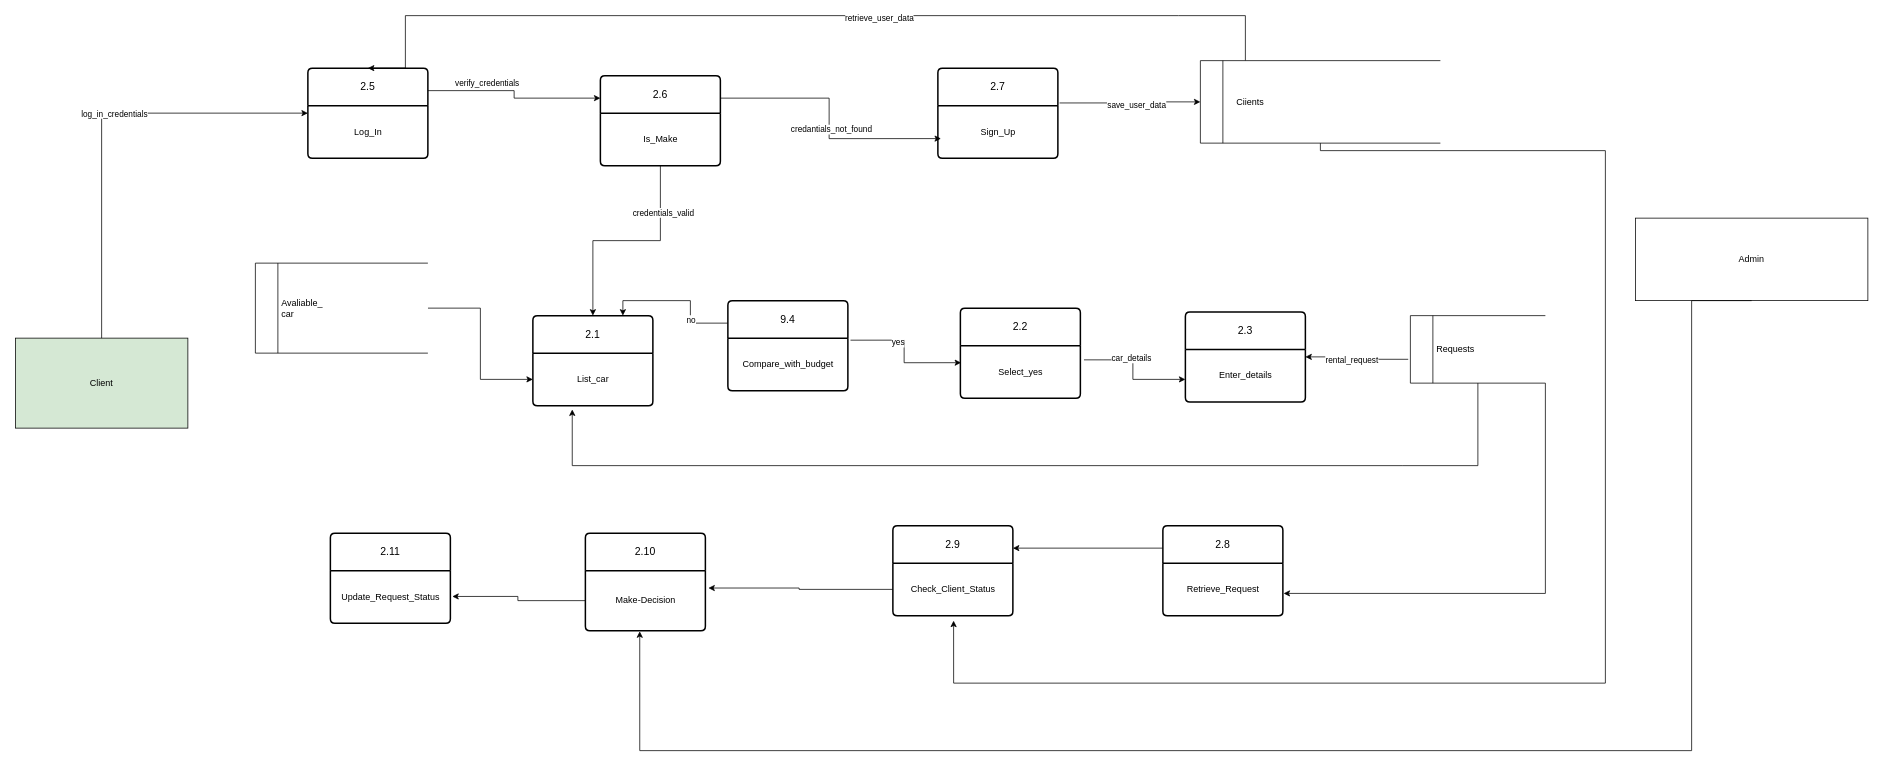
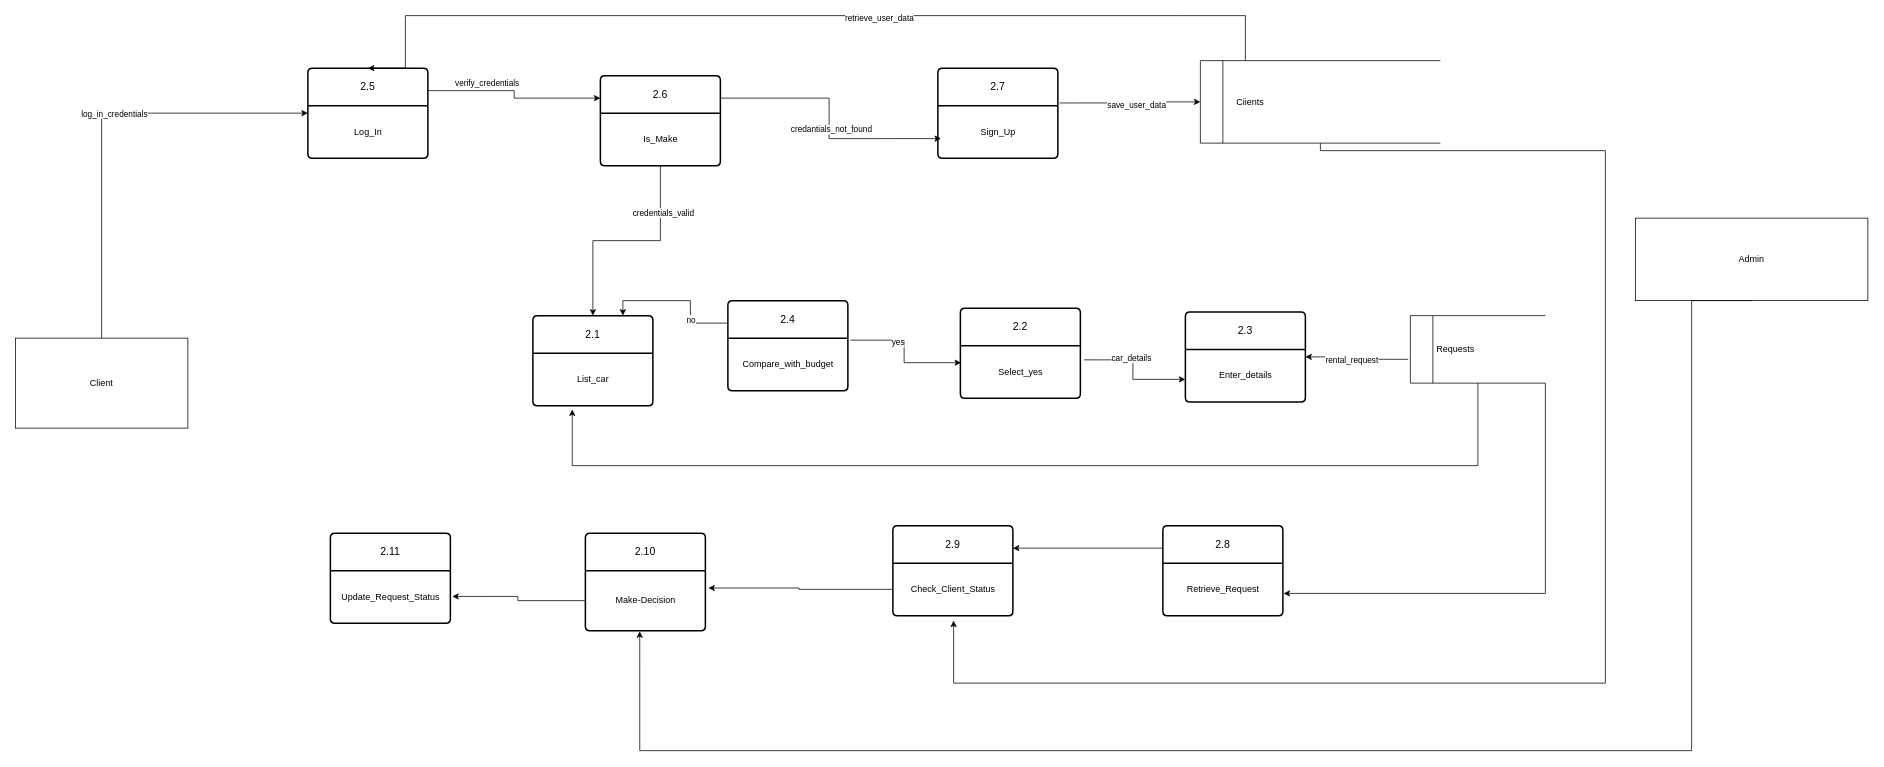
  <mxCell id="0" />
  <mxCell id="1" parent="0" />
- <mxCell id="2" value="Client" style="rounded=0;whiteSpace=wrap;html=1;fillColor=#d5e8d4;" parent="1" vertex="1"><mxGeometry x="20" y="450" width="230" height="120" as="geometry" /></mxCell>
+ <mxCell id="2" value="Client" style="rounded=0;whiteSpace=wrap;html=1;" parent="1" vertex="1"><mxGeometry x="20" y="450" width="230" height="120" as="geometry" /></mxCell>
  <mxCell id="3" value="2.1" style="swimlane;childLayout=stackLayout;horizontal=1;startSize=50;horizontalStack=0;rounded=1;fontSize=14;fontStyle=0;strokeWidth=2;resizeParent=0;resizeLast=1;shadow=0;dashed=0;align=center;arcSize=4;whiteSpace=wrap;html=1;" parent="1" vertex="1"><mxGeometry x="710" y="420" width="160" height="120" as="geometry" /></mxCell>
  <mxCell id="4" value="List_car" style="text;html=1;align=center;verticalAlign=middle;resizable=0;points=[];autosize=1;strokeColor=none;fillColor=none;" parent="3" vertex="1"><mxGeometry y="50" width="160" height="70" as="geometry" /></mxCell>
- <mxCell id="5" style="edgeStyle=orthogonalEdgeStyle;rounded=0;orthogonalLoop=1;jettySize=auto;html=1;exitX=1;exitY=0.5;exitDx=0;exitDy=0;" edge="1" parent="1" source="6" target="4"><mxGeometry relative="1" as="geometry" /></mxCell>
- <mxCell id="6" value="&amp;nbsp; &amp;nbsp; &amp;nbsp; &amp;nbsp; &amp;nbsp;Avaliable_&lt;div&gt;&amp;nbsp; &amp;nbsp; &amp;nbsp; &amp;nbsp; &amp;nbsp;car&lt;/div&gt;" style="html=1;dashed=0;whiteSpace=wrap;shape=mxgraph.dfd.dataStoreID;align=left;spacingLeft=3;points=[[0,0],[0.5,0],[1,0],[0,0.5],[1,0.5],[0,1],[0.5,1],[1,1]];" parent="1" vertex="1"><mxGeometry x="340" width="230" height="120" as="geometry" y="350" /></mxCell>
  <mxCell id="7" value="2.2" style="swimlane;childLayout=stackLayout;horizontal=1;startSize=50;horizontalStack=0;rounded=1;fontSize=14;fontStyle=0;strokeWidth=2;resizeParent=0;resizeLast=1;shadow=0;dashed=0;align=center;arcSize=4;whiteSpace=wrap;html=1;" parent="1" vertex="1"><mxGeometry x="1280" y="410" width="160" height="120" as="geometry" /></mxCell>
  <mxCell id="8" value="Select_yes" style="text;html=1;align=center;verticalAlign=middle;resizable=0;points=[];autosize=1;strokeColor=none;fillColor=none;" parent="7" vertex="1"><mxGeometry y="50" width="160" height="70" as="geometry" /></mxCell>
  <mxCell id="9" value="2.3" style="swimlane;childLayout=stackLayout;horizontal=1;startSize=50;horizontalStack=0;rounded=1;fontSize=14;fontStyle=0;strokeWidth=2;resizeParent=0;resizeLast=1;shadow=0;dashed=0;align=center;arcSize=4;whiteSpace=wrap;html=1;" parent="1" vertex="1"><mxGeometry x="1580" y="415" width="160" height="120" as="geometry" /></mxCell>
  <mxCell id="10" value="Enter_details" style="text;html=1;align=center;verticalAlign=middle;resizable=0;points=[];autosize=1;strokeColor=none;fillColor=none;" parent="9" vertex="1"><mxGeometry y="50" width="160" height="70" as="geometry" /></mxCell>
  <mxCell id="11" style="edgeStyle=orthogonalEdgeStyle;rounded=0;orthogonalLoop=1;jettySize=auto;html=1;exitX=0;exitY=0.25;exitDx=0;exitDy=0;entryX=0.75;entryY=0;entryDx=0;entryDy=0;" parent="1" source="13" target="3" edge="1"><mxGeometry relative="1" as="geometry"><mxPoint x="2390" y="640" as="targetPoint" /></mxGeometry></mxCell>
  <mxCell id="12" value="no" style="edgeLabel;html=1;align=center;verticalAlign=middle;resizable=0;points=[];" parent="11" vertex="1" connectable="0"><mxGeometry x="-0.417" relative="1" as="geometry"><mxPoint as="offset" /></mxGeometry></mxCell>
- <mxCell id="13" value="9.4" style="swimlane;childLayout=stackLayout;horizontal=1;startSize=50;horizontalStack=0;rounded=1;fontSize=14;fontStyle=0;strokeWidth=2;resizeParent=0;resizeLast=1;shadow=0;dashed=0;align=center;arcSize=4;whiteSpace=wrap;html=1;" parent="1" vertex="1"><mxGeometry x="970" y="400" width="160" height="120" as="geometry" /></mxCell>
+ <mxCell id="13" value="2.4" style="swimlane;childLayout=stackLayout;horizontal=1;startSize=50;horizontalStack=0;rounded=1;fontSize=14;fontStyle=0;strokeWidth=2;resizeParent=0;resizeLast=1;shadow=0;dashed=0;align=center;arcSize=4;whiteSpace=wrap;html=1;" parent="1" vertex="1"><mxGeometry x="970" y="400" width="160" height="120" as="geometry" /></mxCell>
  <mxCell id="14" value="Compare_with_budget" style="text;html=1;align=center;verticalAlign=middle;resizable=0;points=[];autosize=1;strokeColor=none;fillColor=none;" parent="13" vertex="1"><mxGeometry y="50" width="160" height="70" as="geometry" /></mxCell>
  <mxCell id="15" style="edgeStyle=orthogonalEdgeStyle;rounded=0;orthogonalLoop=1;jettySize=auto;html=1;exitX=-0.016;exitY=0.647;exitDx=0;exitDy=0;exitPerimeter=0;" parent="1" source="17" target="9" edge="1"><mxGeometry relative="1" as="geometry" /></mxCell>
  <mxCell id="16" value="rental_request" style="edgeLabel;html=1;align=center;verticalAlign=middle;resizable=0;points=[];" parent="15" vertex="1" connectable="0"><mxGeometry x="0.207" y="2" relative="1" as="geometry"><mxPoint x="6" y="2" as="offset" /></mxGeometry></mxCell>
  <mxCell id="17" value="&amp;nbsp; &amp;nbsp; &amp;nbsp; &amp;nbsp; &amp;nbsp;Requests" style="html=1;dashed=0;whiteSpace=wrap;shape=mxgraph.dfd.dataStoreID;align=left;spacingLeft=3;points=[[0,0],[0.5,0],[1,0],[0,0.5],[1,0.5],[0,1],[0.5,1],[1,1]];" parent="1" vertex="1"><mxGeometry x="1880" y="420" width="180" height="90" as="geometry" /></mxCell>
  <mxCell id="18" style="edgeStyle=orthogonalEdgeStyle;rounded=0;orthogonalLoop=1;jettySize=auto;html=1;exitX=1.022;exitY=0.039;exitDx=0;exitDy=0;entryX=0.006;entryY=0.325;entryDx=0;entryDy=0;entryPerimeter=0;exitPerimeter=0;" parent="1" source="14" target="8" edge="1"><mxGeometry relative="1" as="geometry" /></mxCell>
  <mxCell id="19" value="yes" style="edgeLabel;html=1;align=center;verticalAlign=middle;resizable=0;points=[];" parent="18" vertex="1" connectable="0"><mxGeometry x="-0.289" y="-3" relative="1" as="geometry"><mxPoint as="offset" /></mxGeometry></mxCell>
  <mxCell id="20" style="edgeStyle=orthogonalEdgeStyle;rounded=0;orthogonalLoop=1;jettySize=auto;html=1;exitX=1.03;exitY=0.271;exitDx=0;exitDy=0;entryX=0;entryY=0.75;entryDx=0;entryDy=0;exitPerimeter=0;" parent="1" source="8" target="9" edge="1"><mxGeometry relative="1" as="geometry" /></mxCell>
  <mxCell id="21" value="car_details" style="edgeLabel;html=1;align=center;verticalAlign=middle;resizable=0;points=[];" parent="20" vertex="1" connectable="0"><mxGeometry x="-0.208" y="2" relative="1" as="geometry"><mxPoint x="-1" as="offset" /></mxGeometry></mxCell>
  <mxCell id="22" value="2.5" style="swimlane;childLayout=stackLayout;horizontal=1;startSize=50;horizontalStack=0;rounded=1;fontSize=14;fontStyle=0;strokeWidth=2;resizeParent=0;resizeLast=1;shadow=0;dashed=0;align=center;arcSize=4;whiteSpace=wrap;html=1;" parent="1" vertex="1"><mxGeometry x="410" y="90" width="160" height="120" as="geometry" /></mxCell>
  <mxCell id="23" value="Log_In" style="text;html=1;align=center;verticalAlign=middle;resizable=0;points=[];autosize=1;strokeColor=none;fillColor=none;" parent="22" vertex="1"><mxGeometry y="50" width="160" height="70" as="geometry" /></mxCell>
  <mxCell id="24" style="edgeStyle=orthogonalEdgeStyle;rounded=0;orthogonalLoop=1;jettySize=auto;html=1;exitX=0.5;exitY=1;exitDx=0;exitDy=0;entryX=0.5;entryY=0;entryDx=0;entryDy=0;" parent="1" source="26" edge="1" target="3"><mxGeometry relative="1" as="geometry"><mxPoint x="2150" y="540" as="targetPoint" /></mxGeometry></mxCell>
  <mxCell id="25" value="credentials_valid" style="edgeLabel;html=1;align=center;verticalAlign=middle;resizable=0;points=[];" parent="24" vertex="1" connectable="0"><mxGeometry x="-0.577" y="3" relative="1" as="geometry"><mxPoint y="1" as="offset" /></mxGeometry></mxCell>
  <mxCell id="26" value="2.6" style="swimlane;childLayout=stackLayout;horizontal=1;startSize=50;horizontalStack=0;rounded=1;fontSize=14;fontStyle=0;strokeWidth=2;resizeParent=0;resizeLast=1;shadow=0;dashed=0;align=center;arcSize=4;whiteSpace=wrap;html=1;" parent="1" vertex="1"><mxGeometry x="800" y="100" width="160" height="120" as="geometry" /></mxCell>
  <mxCell id="27" value="Is_Make" style="text;html=1;align=center;verticalAlign=middle;resizable=0;points=[];autosize=1;strokeColor=none;fillColor=none;" parent="26" vertex="1"><mxGeometry y="50" width="160" height="70" as="geometry" /></mxCell>
  <mxCell id="28" style="edgeStyle=orthogonalEdgeStyle;rounded=0;orthogonalLoop=1;jettySize=auto;html=1;exitX=1.014;exitY=0.387;exitDx=0;exitDy=0;entryX=0;entryY=0.5;entryDx=0;entryDy=0;exitPerimeter=0;" parent="1" source="30" target="34" edge="1"><mxGeometry relative="1" as="geometry" /></mxCell>
  <mxCell id="29" value="save_user_data" style="edgeLabel;html=1;align=center;verticalAlign=middle;resizable=0;points=[];" parent="28" vertex="1" connectable="0"><mxGeometry x="0.103" y="-2" relative="1" as="geometry"><mxPoint y="1" as="offset" /></mxGeometry></mxCell>
  <mxCell id="30" value="2.7" style="swimlane;childLayout=stackLayout;horizontal=1;startSize=50;horizontalStack=0;rounded=1;fontSize=14;fontStyle=0;strokeWidth=2;resizeParent=0;resizeLast=1;shadow=0;dashed=0;align=center;arcSize=4;whiteSpace=wrap;html=1;" parent="1" vertex="1"><mxGeometry x="1250" y="90" width="160" height="120" as="geometry" /></mxCell>
  <mxCell id="31" value="Sign_Up" style="text;html=1;align=center;verticalAlign=middle;resizable=0;points=[];autosize=1;strokeColor=none;fillColor=none;" parent="30" vertex="1"><mxGeometry y="50" width="160" height="70" as="geometry" /></mxCell>
  <mxCell id="32" style="edgeStyle=orthogonalEdgeStyle;rounded=0;orthogonalLoop=1;jettySize=auto;html=1;entryX=0.5;entryY=0;entryDx=0;entryDy=0;" parent="1" target="22" edge="1"><mxGeometry relative="1" as="geometry"><mxPoint x="1660" y="80" as="sourcePoint" /><Array as="points"><mxPoint x="1571" y="20" /><mxPoint x="540" y="20" /><mxPoint x="540" y="150" /></Array></mxGeometry></mxCell>
  <mxCell id="33" value="retrieve_user_data" style="edgeLabel;html=1;align=center;verticalAlign=middle;resizable=0;points=[];" parent="32" vertex="1" connectable="0"><mxGeometry x="-0.156" y="3" relative="1" as="geometry"><mxPoint as="offset" /></mxGeometry></mxCell>
  <mxCell id="34" value="&amp;nbsp; &amp;nbsp; &amp;nbsp; &amp;nbsp; &amp;nbsp; &amp;nbsp; &amp;nbsp;Ciients" style="html=1;dashed=0;whiteSpace=wrap;shape=mxgraph.dfd.dataStoreID;align=left;spacingLeft=3;points=[[0,0],[0.5,0],[1,0],[0,0.5],[1,0.5],[0,1],[0.5,1],[1,1]];" parent="1" vertex="1"><mxGeometry x="1600" y="80" width="320" height="110" as="geometry" /></mxCell>
  <mxCell id="35" style="edgeStyle=orthogonalEdgeStyle;rounded=0;orthogonalLoop=1;jettySize=auto;html=1;exitX=0.5;exitY=0;exitDx=0;exitDy=0;entryX=0;entryY=0.5;entryDx=0;entryDy=0;" parent="1" source="2" target="22" edge="1"><mxGeometry relative="1" as="geometry" /></mxCell>
  <mxCell id="36" value="log_in_credentials" style="edgeLabel;html=1;align=center;verticalAlign=middle;resizable=0;points=[];" parent="35" vertex="1" connectable="0"><mxGeometry x="0.1" relative="1" as="geometry"><mxPoint as="offset" /></mxGeometry></mxCell>
  <mxCell id="37" style="edgeStyle=orthogonalEdgeStyle;rounded=0;orthogonalLoop=1;jettySize=auto;html=1;exitX=1;exitY=0.25;exitDx=0;exitDy=0;entryX=0;entryY=0.25;entryDx=0;entryDy=0;" parent="1" source="22" target="26" edge="1"><mxGeometry relative="1" as="geometry" /></mxCell>
  <mxCell id="38" value="verify_credentials" style="edgeLabel;html=1;align=center;verticalAlign=middle;resizable=0;points=[];" parent="37" vertex="1" connectable="0"><mxGeometry x="-0.347" y="11" relative="1" as="geometry"><mxPoint as="offset" /></mxGeometry></mxCell>
  <mxCell id="39" style="edgeStyle=orthogonalEdgeStyle;rounded=0;orthogonalLoop=1;jettySize=auto;html=1;exitX=1;exitY=0.25;exitDx=0;exitDy=0;entryX=0.026;entryY=0.628;entryDx=0;entryDy=0;entryPerimeter=0;" parent="1" source="26" target="31" edge="1"><mxGeometry relative="1" as="geometry" /></mxCell>
  <mxCell id="40" value="credantials_not_found" style="edgeLabel;html=1;align=center;verticalAlign=middle;resizable=0;points=[];" parent="39" vertex="1" connectable="0"><mxGeometry x="0.069" y="2" relative="1" as="geometry"><mxPoint as="offset" /></mxGeometry></mxCell>
  <mxCell id="41" value="Admin" style="rounded=0;whiteSpace=wrap;html=1;" parent="1" vertex="1"><mxGeometry x="2180" y="290" width="310" height="110" as="geometry" /></mxCell>
  <mxCell id="42" value="2.9" style="swimlane;childLayout=stackLayout;horizontal=1;startSize=50;horizontalStack=0;rounded=1;fontSize=14;fontStyle=0;strokeWidth=2;resizeParent=0;resizeLast=1;shadow=0;dashed=0;align=center;arcSize=4;whiteSpace=wrap;html=1;" parent="1" vertex="1"><mxGeometry x="1190" y="700" width="160" height="120" as="geometry" /></mxCell>
  <mxCell id="43" value="Check_Client_Status" style="text;html=1;align=center;verticalAlign=middle;resizable=0;points=[];autosize=1;strokeColor=none;fillColor=none;" parent="42" vertex="1"><mxGeometry y="50" width="160" height="70" as="geometry" /></mxCell>
  <mxCell id="44" value="2.10" style="swimlane;childLayout=stackLayout;horizontal=1;startSize=50;horizontalStack=0;rounded=1;fontSize=14;fontStyle=0;strokeWidth=2;resizeParent=0;resizeLast=1;shadow=0;dashed=0;align=center;arcSize=4;whiteSpace=wrap;html=1;" parent="1" vertex="1"><mxGeometry x="780" y="710" width="160" height="130" as="geometry" /></mxCell>
  <mxCell id="45" value="Make-Decision" style="text;html=1;align=center;verticalAlign=middle;resizable=0;points=[];autosize=1;strokeColor=none;fillColor=none;" parent="44" vertex="1"><mxGeometry y="50" width="160" height="80" as="geometry" /></mxCell>
  <mxCell id="46" value="2.11" style="swimlane;childLayout=stackLayout;horizontal=1;startSize=50;horizontalStack=0;rounded=1;fontSize=14;fontStyle=0;strokeWidth=2;resizeParent=0;resizeLast=1;shadow=0;dashed=0;align=center;arcSize=4;whiteSpace=wrap;html=1;" parent="1" vertex="1"><mxGeometry x="440" y="710" width="160" height="120" as="geometry" /></mxCell>
  <mxCell id="47" value="Update_Request_Status" style="text;html=1;align=center;verticalAlign=middle;resizable=0;points=[];autosize=1;strokeColor=none;fillColor=none;" parent="46" vertex="1"><mxGeometry y="50" width="160" height="70" as="geometry" /></mxCell>
  <mxCell id="48" style="edgeStyle=orthogonalEdgeStyle;rounded=0;orthogonalLoop=1;jettySize=auto;html=1;exitX=0;exitY=0.25;exitDx=0;exitDy=0;entryX=1;entryY=0.25;entryDx=0;entryDy=0;" edge="1" parent="1" source="49" target="42"><mxGeometry relative="1" as="geometry" /></mxCell>
  <mxCell id="49" value="2.8" style="swimlane;childLayout=stackLayout;horizontal=1;startSize=50;horizontalStack=0;rounded=1;fontSize=14;fontStyle=0;strokeWidth=2;resizeParent=0;resizeLast=1;shadow=0;dashed=0;align=center;arcSize=4;whiteSpace=wrap;html=1;" parent="1" vertex="1"><mxGeometry x="1550" y="700" width="160" height="120" as="geometry" /></mxCell>
  <mxCell id="50" value="Retrieve_Request" style="text;html=1;align=center;verticalAlign=middle;resizable=0;points=[];autosize=1;strokeColor=none;fillColor=none;" parent="49" vertex="1"><mxGeometry y="50" width="160" height="70" as="geometry" /></mxCell>
  <mxCell id="51" style="edgeStyle=orthogonalEdgeStyle;rounded=0;orthogonalLoop=1;jettySize=auto;html=1;exitX=0.5;exitY=1;exitDx=0;exitDy=0;entryX=0.328;entryY=1.074;entryDx=0;entryDy=0;entryPerimeter=0;" edge="1" parent="1" source="17" target="4"><mxGeometry relative="1" as="geometry"><Array as="points"><mxPoint x="1870" y="620" /><mxPoint x="533" y="620" /></Array></mxGeometry></mxCell>
  <mxCell id="52" style="edgeStyle=orthogonalEdgeStyle;rounded=0;orthogonalLoop=1;jettySize=auto;html=1;exitX=0.5;exitY=1;exitDx=0;exitDy=0;entryX=0.453;entryY=1.012;entryDx=0;entryDy=0;entryPerimeter=0;" edge="1" parent="1" source="41" target="45"><mxGeometry relative="1" as="geometry"><Array as="points"><mxPoint x="2255" y="1000" /><mxPoint x="853" y="1000" /></Array></mxGeometry></mxCell>
  <mxCell id="53" style="edgeStyle=orthogonalEdgeStyle;rounded=0;orthogonalLoop=1;jettySize=auto;html=1;exitX=1;exitY=1;exitDx=0;exitDy=0;entryX=1.006;entryY=0.577;entryDx=0;entryDy=0;entryPerimeter=0;" edge="1" parent="1" source="17" target="50"><mxGeometry relative="1" as="geometry" /></mxCell>
  <mxCell id="54" style="edgeStyle=orthogonalEdgeStyle;rounded=0;orthogonalLoop=1;jettySize=auto;html=1;exitX=0.5;exitY=1;exitDx=0;exitDy=0;entryX=0.506;entryY=1.096;entryDx=0;entryDy=0;entryPerimeter=0;" edge="1" parent="1" source="34" target="43"><mxGeometry relative="1" as="geometry"><Array as="points"><mxPoint x="2140" y="200" /><mxPoint x="2140" y="910" /><mxPoint x="1271" y="910" /></Array></mxGeometry></mxCell>
  <mxCell id="55" style="edgeStyle=orthogonalEdgeStyle;rounded=0;orthogonalLoop=1;jettySize=auto;html=1;entryX=1.025;entryY=0.29;entryDx=0;entryDy=0;entryPerimeter=0;" edge="1" parent="1" source="43" target="45"><mxGeometry relative="1" as="geometry" /></mxCell>
  <mxCell id="56" style="edgeStyle=orthogonalEdgeStyle;rounded=0;orthogonalLoop=1;jettySize=auto;html=1;entryX=1.016;entryY=0.492;entryDx=0;entryDy=0;entryPerimeter=0;" edge="1" parent="1" source="45" target="47"><mxGeometry relative="1" as="geometry" /></mxCell>
